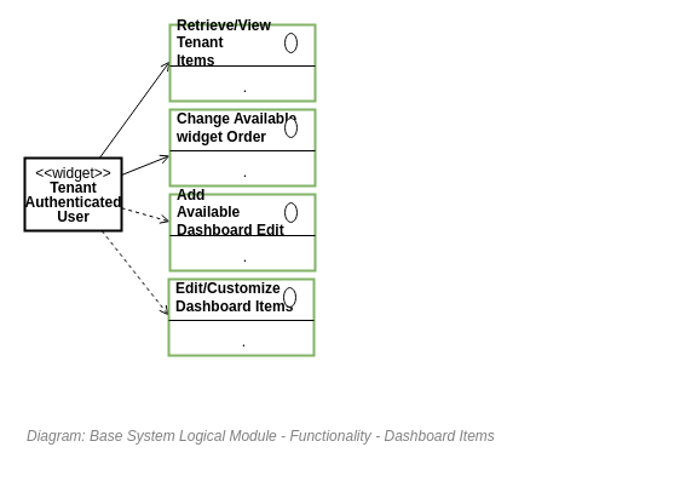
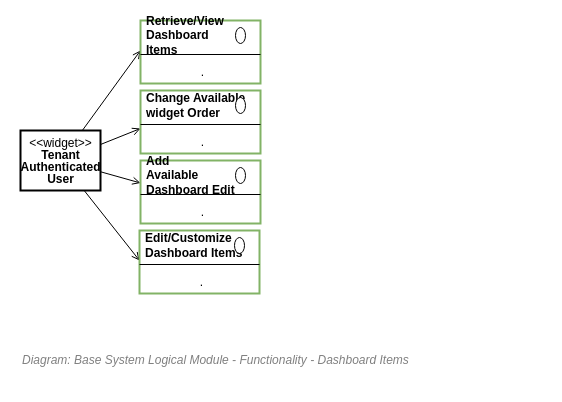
  <mxCell id="0" />
  <mxCell id="1" parent="0" />
  <mxCell id="2" value="&lt;font style=&quot;font-size: 12px ; font-weight: normal&quot;&gt;&lt;i&gt;&lt;span&gt;Diagram: Base System Logical Module -&amp;nbsp;&lt;/span&gt;&lt;span&gt;Functionality -&amp;nbsp;&lt;/span&gt;Dashboard Items&lt;/i&gt;&lt;/font&gt;" style="text;strokeColor=none;fillColor=none;html=1;fontSize=10;fontStyle=1;verticalAlign=middle;align=left;shadow=0;glass=0;comic=0;opacity=30;fontColor=#808080;" vertex="1" parent="1"><mxGeometry x="20" y="340" width="520" height="40" as="geometry" /></mxCell>
  <mxCell id="3" style="edgeStyle=none;rounded=0;orthogonalLoop=1;jettySize=auto;html=1;entryX=0;entryY=0;entryDx=0;entryDy=0;entryPerimeter=0;endArrow=open;endFill=0;" edge="1" parent="1" source="7" target="11"><mxGeometry relative="1" as="geometry" /></mxCell>
  <mxCell id="4" style="edgeStyle=none;rounded=0;orthogonalLoop=1;jettySize=auto;html=1;entryX=0;entryY=0;entryDx=0;entryDy=0;endArrow=open;endFill=0;" edge="1" parent="1" source="7" target="22"><mxGeometry relative="1" as="geometry" /></mxCell>
- <mxCell id="5" style="edgeStyle=none;rounded=0;orthogonalLoop=1;jettySize=auto;html=1;entryX=0;entryY=0.75;entryDx=0;entryDy=0;endArrow=open;endFill=0;dashed=1;" edge="1" parent="1" source="7" target="14"><mxGeometry relative="1" as="geometry" /></mxCell>
- <mxCell id="6" style="edgeStyle=none;rounded=0;orthogonalLoop=1;jettySize=auto;html=1;entryX=0;entryY=1;entryDx=0;entryDy=0;endArrow=open;endFill=0;dashed=1;" edge="1" parent="1" source="7" target="24"><mxGeometry relative="1" as="geometry" /></mxCell>
+ <mxCell id="5" style="edgeStyle=none;rounded=0;orthogonalLoop=1;jettySize=auto;html=1;entryX=0;entryY=0.75;entryDx=0;entryDy=0;endArrow=open;endFill=0;" edge="1" parent="1" source="7" target="14"><mxGeometry relative="1" as="geometry" /></mxCell>
+ <mxCell id="6" style="edgeStyle=none;rounded=0;orthogonalLoop=1;jettySize=auto;html=1;entryX=0;entryY=1;entryDx=0;entryDy=0;endArrow=open;endFill=0;" edge="1" parent="1" source="7" target="24"><mxGeometry relative="1" as="geometry" /></mxCell>
  <mxCell id="7" value="&lt;p style=&quot;line-height: 100%&quot;&gt;&amp;lt;&amp;lt;widget&amp;gt;&amp;gt;&lt;br&gt;&lt;b&gt;Tenant &lt;br&gt;Authenticated&lt;br&gt;User&lt;/b&gt;&lt;br&gt;&lt;/p&gt;" style="text;html=1;align=center;verticalAlign=middle;dashed=0;strokeColor=#000000;strokeWidth=2;" vertex="1" parent="1"><mxGeometry x="20" y="130" width="80" height="60" as="geometry" /></mxCell>
  <mxCell id="8" value="" style="fontStyle=1;align=center;verticalAlign=top;childLayout=stackLayout;horizontal=1;horizontalStack=0;resizeParent=1;resizeParentMax=0;resizeLast=0;marginBottom=0;strokeColor=#82b366;strokeWidth=2;fillColor=none;" vertex="1" parent="1"><mxGeometry x="140" y="20" width="120" height="63" as="geometry" /></mxCell>
- <mxCell id="9" value="Retrieve/View&lt;br&gt;Tenant&lt;br&gt;Items" style="html=1;align=left;spacingLeft=4;verticalAlign=middle;strokeColor=none;fillColor=none;fontStyle=1" vertex="1" parent="8"><mxGeometry width="120" height="30" as="geometry" /></mxCell>
+ <mxCell id="9" value="Retrieve/View&lt;br&gt;Dashboard&lt;br&gt;Items" style="html=1;align=left;spacingLeft=4;verticalAlign=middle;strokeColor=none;fillColor=none;fontStyle=1" vertex="1" parent="8"><mxGeometry width="120" height="30" as="geometry" /></mxCell>
  <mxCell id="10" value="" style="shape=ellipse;" vertex="1" parent="9"><mxGeometry x="1" width="10" height="16" relative="1" as="geometry"><mxPoint x="-25" y="7" as="offset" /></mxGeometry></mxCell>
  <mxCell id="11" value="" style="line;strokeWidth=1;fillColor=none;align=left;verticalAlign=middle;spacingTop=-1;spacingLeft=3;spacingRight=3;rotatable=0;labelPosition=right;points=[];portConstraint=eastwest;" vertex="1" parent="8"><mxGeometry y="30" width="120" height="8" as="geometry" /></mxCell>
  <mxCell id="12" value="." style="html=1;align=center;spacingLeft=4;verticalAlign=top;strokeColor=none;fillColor=none;" vertex="1" parent="8"><mxGeometry y="38" width="120" height="25" as="geometry" /></mxCell>
  <mxCell id="13" value="" style="fontStyle=1;align=center;verticalAlign=top;childLayout=stackLayout;horizontal=1;horizontalStack=0;resizeParent=1;resizeParentMax=0;resizeLast=0;marginBottom=0;strokeColor=#82b366;strokeWidth=2;fillColor=none;" vertex="1" parent="1"><mxGeometry x="140" y="160" width="120" height="63" as="geometry" /></mxCell>
  <mxCell id="14" value="Add&amp;nbsp;&lt;br&gt;Available &lt;br&gt;Dashboard Edit" style="html=1;align=left;spacingLeft=4;verticalAlign=middle;strokeColor=none;fillColor=none;fontStyle=1" vertex="1" parent="13"><mxGeometry width="120" height="30" as="geometry" /></mxCell>
  <mxCell id="15" value="" style="shape=ellipse;" vertex="1" parent="14"><mxGeometry x="1" width="10" height="16" relative="1" as="geometry"><mxPoint x="-25" y="7" as="offset" /></mxGeometry></mxCell>
  <mxCell id="16" value="" style="line;strokeWidth=1;fillColor=none;align=left;verticalAlign=middle;spacingTop=-1;spacingLeft=3;spacingRight=3;rotatable=0;labelPosition=right;points=[];portConstraint=eastwest;" vertex="1" parent="13"><mxGeometry y="30" width="120" height="8" as="geometry" /></mxCell>
  <mxCell id="17" value="." style="html=1;align=center;spacingLeft=4;verticalAlign=top;strokeColor=none;fillColor=none;" vertex="1" parent="13"><mxGeometry y="38" width="120" height="25" as="geometry" /></mxCell>
  <mxCell id="18" value="" style="fontStyle=1;align=center;verticalAlign=top;childLayout=stackLayout;horizontal=1;horizontalStack=0;resizeParent=1;resizeParentMax=0;resizeLast=0;marginBottom=0;strokeColor=#82b366;strokeWidth=2;fillColor=none;" vertex="1" parent="1"><mxGeometry x="140" y="90" width="120" height="63" as="geometry" /></mxCell>
  <mxCell id="19" value="Change Available &lt;br&gt;widget Order" style="html=1;align=left;spacingLeft=4;verticalAlign=middle;strokeColor=none;fillColor=none;fontStyle=1" vertex="1" parent="18"><mxGeometry width="120" height="30" as="geometry" /></mxCell>
  <mxCell id="20" value="" style="shape=ellipse;" vertex="1" parent="19"><mxGeometry x="1" width="10" height="16" relative="1" as="geometry"><mxPoint x="-25" y="7" as="offset" /></mxGeometry></mxCell>
  <mxCell id="21" value="" style="line;strokeWidth=1;fillColor=none;align=left;verticalAlign=middle;spacingTop=-1;spacingLeft=3;spacingRight=3;rotatable=0;labelPosition=right;points=[];portConstraint=eastwest;" vertex="1" parent="18"><mxGeometry y="30" width="120" height="8" as="geometry" /></mxCell>
  <mxCell id="22" value="." style="html=1;align=center;spacingLeft=4;verticalAlign=top;strokeColor=none;fillColor=none;" vertex="1" parent="18"><mxGeometry y="38" width="120" height="25" as="geometry" /></mxCell>
  <mxCell id="23" value="" style="fontStyle=1;align=center;verticalAlign=top;childLayout=stackLayout;horizontal=1;horizontalStack=0;resizeParent=1;resizeParentMax=0;resizeLast=0;marginBottom=0;strokeColor=#82b366;strokeWidth=2;fillColor=none;" vertex="1" parent="1"><mxGeometry x="139" y="230" width="120" height="63" as="geometry" /></mxCell>
  <mxCell id="24" value="Edit/Customize&lt;br&gt;Dashboard Items" style="html=1;align=left;spacingLeft=4;verticalAlign=middle;strokeColor=none;fillColor=none;fontStyle=1" vertex="1" parent="23"><mxGeometry width="120" height="30" as="geometry" /></mxCell>
  <mxCell id="25" value="" style="shape=ellipse;" vertex="1" parent="24"><mxGeometry x="1" width="10" height="16" relative="1" as="geometry"><mxPoint x="-25" y="7" as="offset" /></mxGeometry></mxCell>
  <mxCell id="26" value="" style="line;strokeWidth=1;fillColor=none;align=left;verticalAlign=middle;spacingTop=-1;spacingLeft=3;spacingRight=3;rotatable=0;labelPosition=right;points=[];portConstraint=eastwest;" vertex="1" parent="23"><mxGeometry y="30" width="120" height="8" as="geometry" /></mxCell>
  <mxCell id="27" value="." style="html=1;align=center;spacingLeft=4;verticalAlign=top;strokeColor=none;fillColor=none;" vertex="1" parent="23"><mxGeometry y="38" width="120" height="25" as="geometry" /></mxCell>
